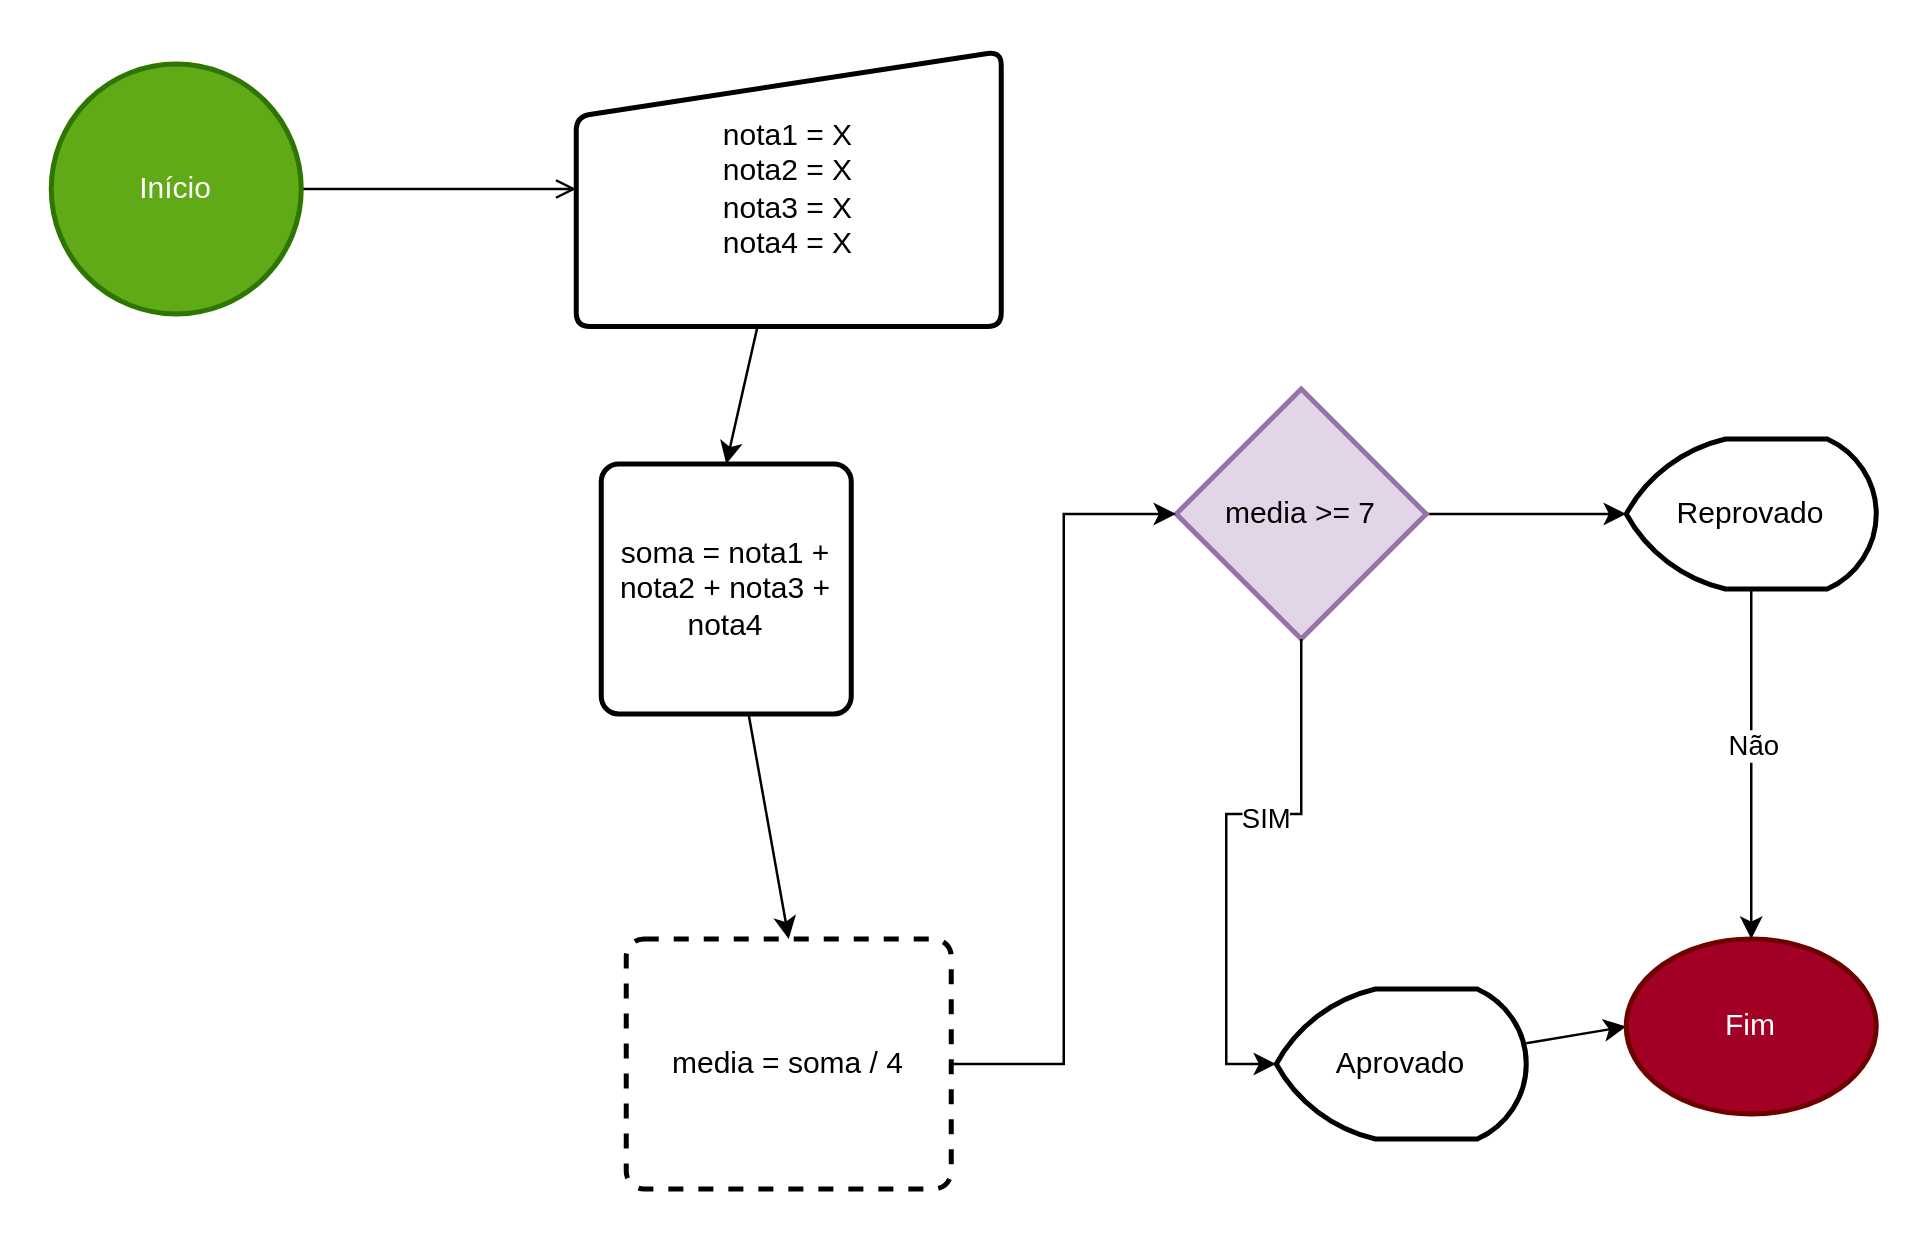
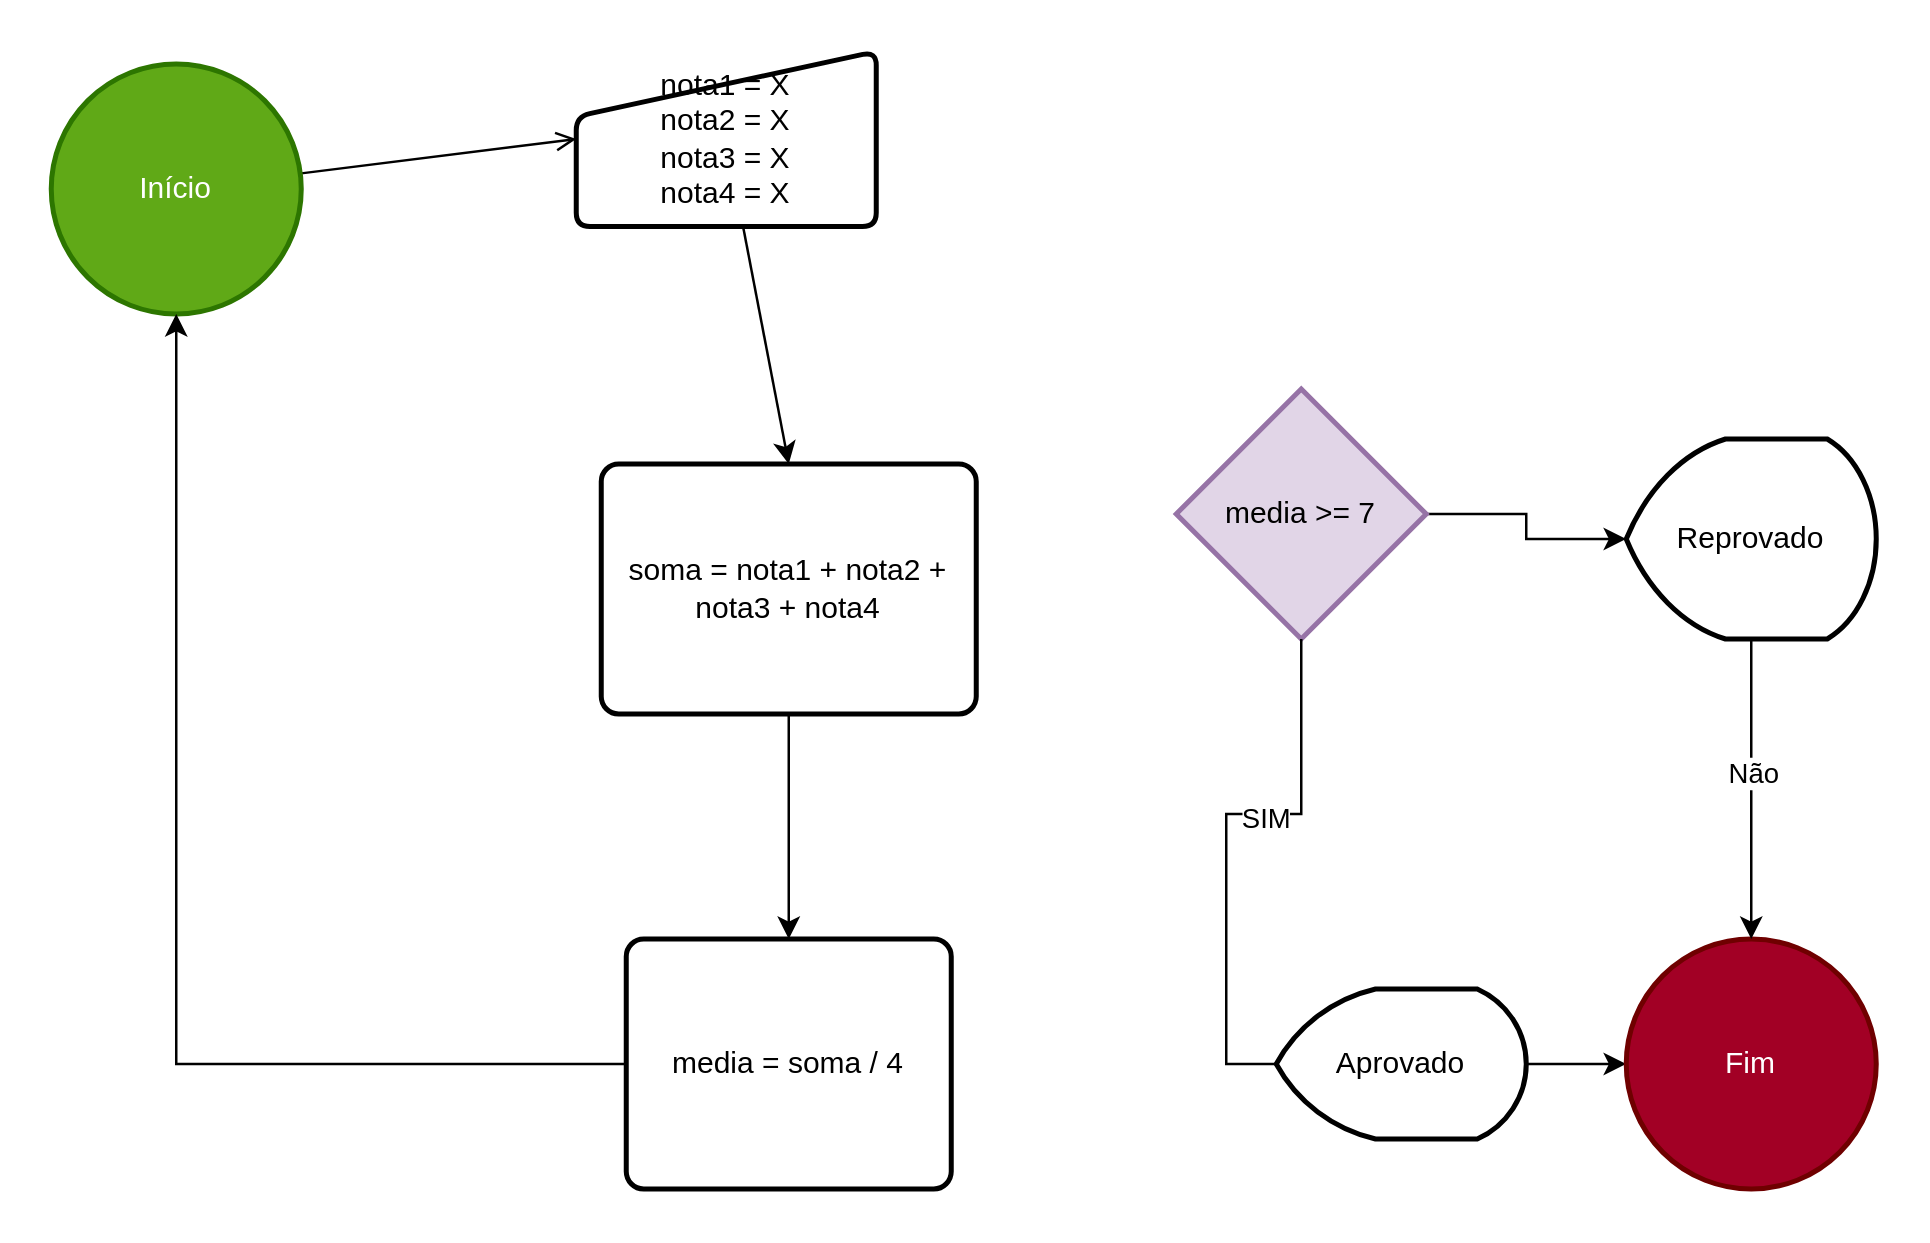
  <mxCell id="0" />
  <mxCell id="1" parent="0" />
  <mxCell id="2" style="edgeStyle=none;html=1;entryX=0;entryY=0.5;entryDx=0;entryDy=0;endArrow=open;" parent="1" source="3" target="5" edge="1"><mxGeometry relative="1" as="geometry" /></mxCell>
  <mxCell id="3" value="Início" style="strokeWidth=2;html=1;shape=mxgraph.flowchart.start_2;whiteSpace=wrap;fillColor=#60a917;fontColor=#ffffff;strokeColor=#2D7600;" parent="1" vertex="1"><mxGeometry x="20" y="25" width="100" height="100" as="geometry" /></mxCell>
  <mxCell id="4" style="edgeStyle=none;html=1;entryX=0.5;entryY=0;entryDx=0;entryDy=0;" parent="1" source="5" target="7" edge="1"><mxGeometry relative="1" as="geometry" /></mxCell>
- <mxCell id="5" value="nota1 = X&lt;br&gt;nota2 = X&lt;br&gt;nota3 = X&lt;br&gt;nota4 = X" style="html=1;strokeWidth=2;shape=manualInput;whiteSpace=wrap;rounded=1;size=26;arcSize=11;" parent="1" vertex="1"><mxGeometry x="230" y="20" width="170" height="110" as="geometry" /></mxCell>
+ <mxCell id="5" value="nota1 = X&lt;br&gt;nota2 = X&lt;br&gt;nota3 = X&lt;br&gt;nota4 = X" style="html=1;strokeWidth=2;shape=manualInput;whiteSpace=wrap;rounded=1;size=26;arcSize=11;" parent="1" vertex="1"><mxGeometry x="230" y="20" width="120" height="70" as="geometry" /></mxCell>
  <mxCell id="6" style="edgeStyle=none;html=1;entryX=0.5;entryY=0;entryDx=0;entryDy=0;" parent="1" source="7" target="8" edge="1"><mxGeometry relative="1" as="geometry" /></mxCell>
- <mxCell id="7" value="soma = nota1 + nota2 + nota3 + nota4" style="rounded=1;whiteSpace=wrap;html=1;absoluteArcSize=1;arcSize=14;strokeWidth=2;" parent="1" vertex="1"><mxGeometry x="240" y="185" width="100" height="100" as="geometry" /></mxCell>
- <mxCell id="8" value="media = soma / 4" style="rounded=1;whiteSpace=wrap;html=1;absoluteArcSize=1;arcSize=14;strokeWidth=2;dashed=1;" parent="1" vertex="1"><mxGeometry x="250" y="375" width="130" height="100" as="geometry" /></mxCell>
+ <mxCell id="7" value="soma = nota1 + nota2 + nota3 + nota4" style="rounded=1;whiteSpace=wrap;html=1;absoluteArcSize=1;arcSize=14;strokeWidth=2;" parent="1" vertex="1"><mxGeometry x="240" y="185" width="150" height="100" as="geometry" /></mxCell>
+ <mxCell id="8" value="media = soma / 4" style="rounded=1;whiteSpace=wrap;html=1;absoluteArcSize=1;arcSize=14;strokeWidth=2;" parent="1" vertex="1"><mxGeometry x="250" y="375" width="130" height="100" as="geometry" /></mxCell>
  <mxCell id="9" style="edgeStyle=none;html=1;entryX=0;entryY=0.5;entryDx=0;entryDy=0;entryPerimeter=0;" parent="1" source="10" target="11" edge="1"><mxGeometry relative="1" as="geometry" /></mxCell>
  <mxCell id="10" value="Aprovado" style="strokeWidth=2;html=1;shape=mxgraph.flowchart.display;whiteSpace=wrap;" parent="1" vertex="1"><mxGeometry x="510" y="395" width="100" height="60" as="geometry" /></mxCell>
- <mxCell id="11" value="Fim" style="strokeWidth=2;html=1;shape=mxgraph.flowchart.start_2;whiteSpace=wrap;fillColor=#a20025;fontColor=#ffffff;strokeColor=#6F0000;" parent="1" vertex="1"><mxGeometry x="650" y="375" width="100" height="70" as="geometry" /></mxCell>
+ <mxCell id="11" value="Fim" style="strokeWidth=2;html=1;shape=mxgraph.flowchart.start_2;whiteSpace=wrap;fillColor=#a20025;fontColor=#ffffff;strokeColor=#6F0000;" parent="1" vertex="1"><mxGeometry x="650" y="375" width="100" height="100" as="geometry" /></mxCell>
  <mxCell id="12" style="edgeStyle=orthogonalEdgeStyle;rounded=0;orthogonalLoop=1;jettySize=auto;html=1;entryX=0;entryY=0.5;entryDx=0;entryDy=0;entryPerimeter=0;" edge="1" parent="1" source="13" target="16"><mxGeometry relative="1" as="geometry"><mxPoint x="680" y="205" as="targetPoint" /></mxGeometry></mxCell>
  <mxCell id="13" value="media &amp;gt;= 7" style="strokeWidth=2;html=1;shape=mxgraph.flowchart.decision;whiteSpace=wrap;fillColor=#e1d5e7;strokeColor=#9673a6;" vertex="1" parent="1"><mxGeometry x="470" y="155" width="100" height="100" as="geometry" /></mxCell>
- <mxCell id="14" style="edgeStyle=orthogonalEdgeStyle;rounded=0;orthogonalLoop=1;jettySize=auto;html=1;entryX=0;entryY=0.5;entryDx=0;entryDy=0;entryPerimeter=0;" edge="1" parent="1" source="13" target="10"><mxGeometry relative="1" as="geometry" /></mxCell>
+ <mxCell id="14" style="edgeStyle=orthogonalEdgeStyle;rounded=0;orthogonalLoop=1;jettySize=auto;html=1;entryX=0;entryY=0.5;entryDx=0;entryDy=0;entryPerimeter=0;endArrow=none;" edge="1" parent="1" source="13" target="10"><mxGeometry relative="1" as="geometry" /></mxCell>
  <mxCell id="15" value="SIM" style="edgeLabel;html=1;align=center;verticalAlign=middle;resizable=0;points=[];" vertex="1" connectable="0" parent="14"><mxGeometry x="-0.229" y="1" relative="1" as="geometry"><mxPoint as="offset" /></mxGeometry></mxCell>
- <mxCell id="16" value="Reprovado" style="strokeWidth=2;html=1;shape=mxgraph.flowchart.display;whiteSpace=wrap;" vertex="1" parent="1"><mxGeometry x="650" y="175" width="100" height="60" as="geometry" /></mxCell>
+ <mxCell id="16" value="Reprovado" style="strokeWidth=2;html=1;shape=mxgraph.flowchart.display;whiteSpace=wrap;" vertex="1" parent="1"><mxGeometry x="650" y="175" width="100" height="80" as="geometry" /></mxCell>
  <mxCell id="17" style="edgeStyle=orthogonalEdgeStyle;rounded=0;orthogonalLoop=1;jettySize=auto;html=1;entryX=0.5;entryY=0;entryDx=0;entryDy=0;entryPerimeter=0;" edge="1" parent="1" source="16" target="11"><mxGeometry relative="1" as="geometry" /></mxCell>
  <mxCell id="18" value="Não" style="edgeLabel;html=1;align=center;verticalAlign=middle;resizable=0;points=[];" vertex="1" connectable="0" parent="17"><mxGeometry x="-0.117" relative="1" as="geometry"><mxPoint as="offset" /></mxGeometry></mxCell>
- <mxCell id="19" style="edgeStyle=orthogonalEdgeStyle;rounded=0;orthogonalLoop=1;jettySize=auto;html=1;entryX=0;entryY=0.5;entryDx=0;entryDy=0;entryPerimeter=0;" edge="1" parent="1" source="8" target="13"><mxGeometry relative="1" as="geometry" /></mxCell>
+ <mxCell id="19" style="edgeStyle=orthogonalEdgeStyle;rounded=0;orthogonalLoop=1;jettySize=auto;html=1;" edge="1" parent="1" source="8" target="3"><mxGeometry relative="1" as="geometry" /></mxCell>
